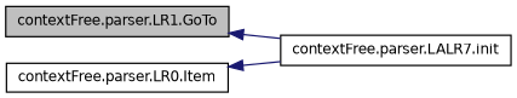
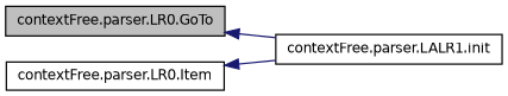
  digraph {
    rankdir=LR
    node [color=black fillcolor=white fontname=Helvetica fontsize=10 shape=record style=filled]
    edge [color=midnightblue dir=back fontname=Helvetica fontsize=10 labelfontname=Helvetica labelfontsize=10 style=solid]
-   n1 [fillcolor=grey75 fontcolor=black height=0.2 label="contextFree.parser.LR1.GoTo" width=0.4]
-   n2 [height=0.2 label="contextFree.parser.LALR7.init" width=0.4]
+   n1 [fillcolor=grey75 fontcolor=black height=0.2 label="contextFree.parser.LR0.GoTo" width=0.4]
+   n2 [height=0.2 label="contextFree.parser.LALR1.init" width=0.4]
    n3 [height=0.2 label="contextFree.parser.LR0.Item" width=0.4]
    n1 -> n2
    n3 -> n2
  }
